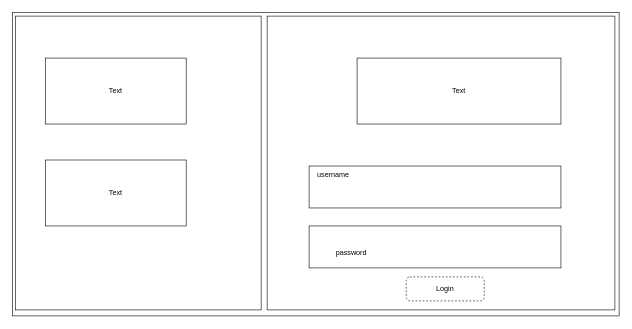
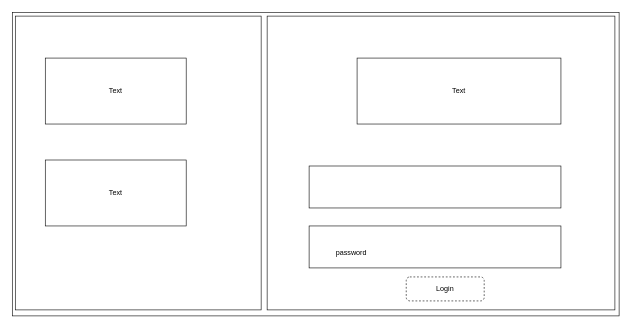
  <mxCell id="0" />
  <mxCell id="1" parent="0" />
  <mxCell id="2" value="" style="rounded=0;whiteSpace=wrap;html=1;" vertex="1" parent="1"><mxGeometry x="20" y="20" width="1012" height="506" as="geometry" /></mxCell>
  <mxCell id="3" value="" style="rounded=0;whiteSpace=wrap;html=1;" vertex="1" parent="1"><mxGeometry x="25" y="26" width="410" height="490" as="geometry" /></mxCell>
  <mxCell id="4" value="" style="rounded=0;whiteSpace=wrap;html=1;" vertex="1" parent="1"><mxGeometry y="26" width="580" height="490" as="geometry" x="445" /></mxCell>
  <mxCell id="5" value="" style="rounded=0;whiteSpace=wrap;html=1;" vertex="1" parent="1"><mxGeometry x="515" y="276" width="420" height="70" as="geometry" /></mxCell>
  <mxCell id="6" value="" style="rounded=0;whiteSpace=wrap;html=1;" vertex="1" parent="1"><mxGeometry x="515" y="376" width="420" height="70" as="geometry" /></mxCell>
- <mxCell id="7" value="username" style="text;html=1;align=center;verticalAlign=middle;resizable=0;points=[];autosize=1;strokeColor=none;fillColor=none;" vertex="1" parent="1"><mxGeometry x="515" y="276" width="80" height="30" as="geometry" /></mxCell>
  <mxCell id="8" value="password" style="text;html=1;align=center;verticalAlign=middle;resizable=0;points=[];autosize=1;strokeColor=none;fillColor=none;" vertex="1" parent="1"><mxGeometry x="550" y="406" width="70" height="30" as="geometry" /></mxCell>
  <mxCell id="9" value="Login" style="rounded=1;whiteSpace=wrap;html=1;dashed=1;" vertex="1" parent="1"><mxGeometry x="677" y="461" width="130" height="40" as="geometry" /></mxCell>
  <mxCell id="10" value="Text" style="rounded=0;whiteSpace=wrap;html=1;" vertex="1" parent="1"><mxGeometry x="595" y="96" width="340" height="110" as="geometry" /></mxCell>
  <mxCell id="11" value="Text" style="rounded=0;whiteSpace=wrap;html=1;" vertex="1" parent="1"><mxGeometry x="75" y="96" width="235" height="110" as="geometry" /></mxCell>
  <mxCell id="12" value="Text" style="rounded=0;whiteSpace=wrap;html=1;" vertex="1" parent="1"><mxGeometry x="75" y="266" width="235" height="110" as="geometry" /></mxCell>
